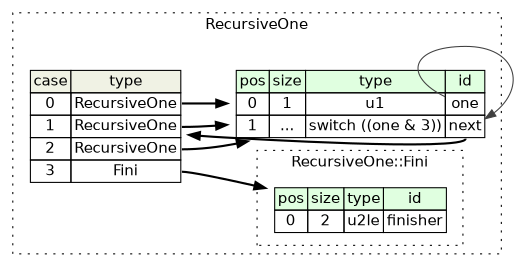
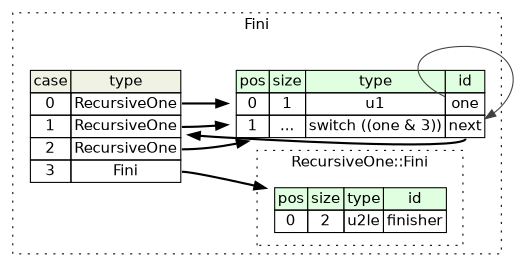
  digraph {
    rankdir=LR
    fontname="DejaVu Sans"
    node [shape=plaintext fontname="DejaVu Sans"]
    edge [fontname="DejaVu Sans" style=bold]
    n1 [label=<<TABLE BORDER="0" CELLBORDER="1" CELLSPACING="0"> 				<TR><TD BGCOLOR="#E0FFE0">pos</TD><TD BGCOLOR="#E0FFE0">size</TD><TD BGCOLOR="#E0FFE0">type</TD><TD BGCOLOR="#E0FFE0">id</TD></TR> 				<TR><TD PORT="finisher_pos">0</TD><TD PORT="finisher_size">2</TD><TD>u2le</TD><TD PORT="finisher_type">finisher</TD></TR> 			</TABLE>>]
    n2 [label=<<TABLE BORDER="0" CELLBORDER="1" CELLSPACING="0"> 			<TR><TD BGCOLOR="#E0FFE0">pos</TD><TD BGCOLOR="#E0FFE0">size</TD><TD BGCOLOR="#E0FFE0">type</TD><TD BGCOLOR="#E0FFE0">id</TD></TR> 			<TR><TD PORT="one_pos">0</TD><TD PORT="one_size">1</TD><TD>u1</TD><TD PORT="one_type">one</TD></TR> 			<TR><TD PORT="next_pos">1</TD><TD PORT="next_size">...</TD><TD>switch ((one &amp; 3))</TD><TD PORT="next_type">next</TD></TR> 		</TABLE>>]
    n3 [label=<<TABLE BORDER="0" CELLBORDER="1" CELLSPACING="0"> 	<TR><TD BGCOLOR="#F0F2E4">case</TD><TD BGCOLOR="#F0F2E4">type</TD></TR> 	<TR><TD>0</TD><TD PORT="case0">RecursiveOne</TD></TR> 	<TR><TD>1</TD><TD PORT="case1">RecursiveOne</TD></TR> 	<TR><TD>2</TD><TD PORT="case2">RecursiveOne</TD></TR> 	<TR><TD>3</TD><TD PORT="case3">Fini</TD></TR> </TABLE>>]
    subgraph cluster_1 {
-     label=RecursiveOne
+     label=Fini
      style=dotted
      n2
      n3
      subgraph cluster_2 {
        label="RecursiveOne::Fini"
        style=dotted
        n1
      }
    }
    n2 -> n2 [color="#404040" headport=next_type tailport=one_type style=""]
    n2 -> n3 [tailport=next_type]
    n3 -> n1 [tailport=case3]
    n3 -> n2 [tailport=case0]
    n3 -> n2 [tailport=case1]
    n3 -> n2 [tailport=case2]
  }
